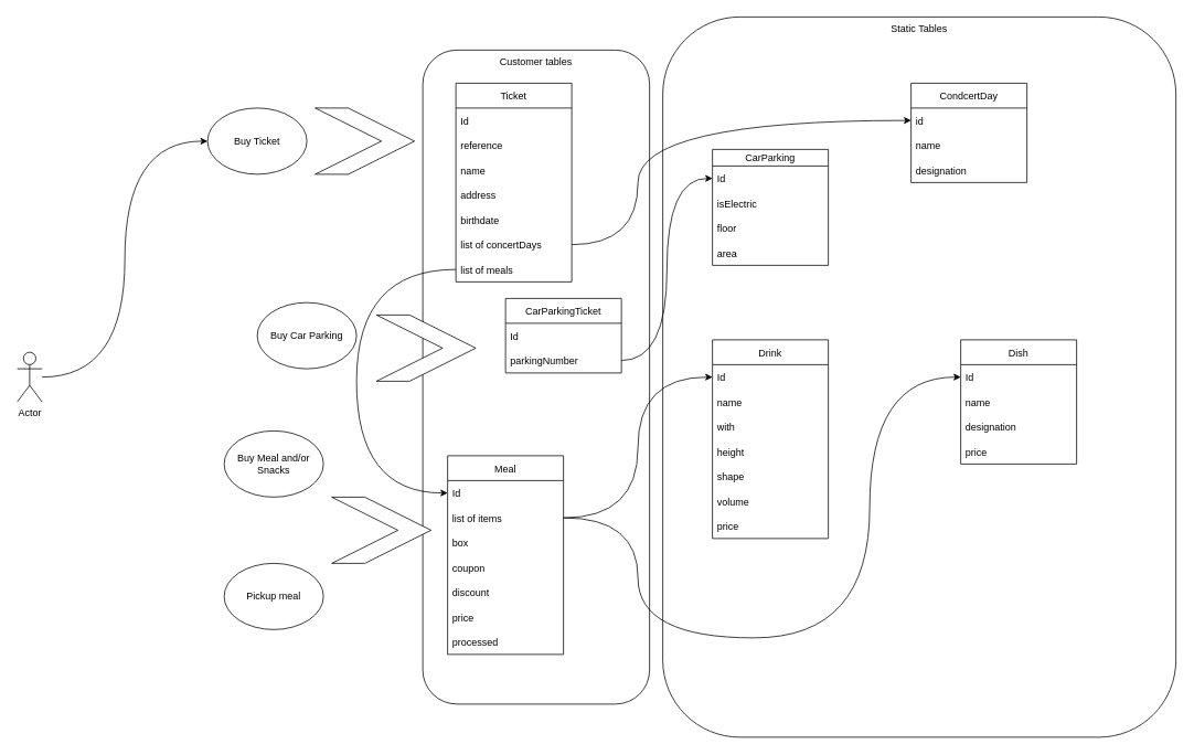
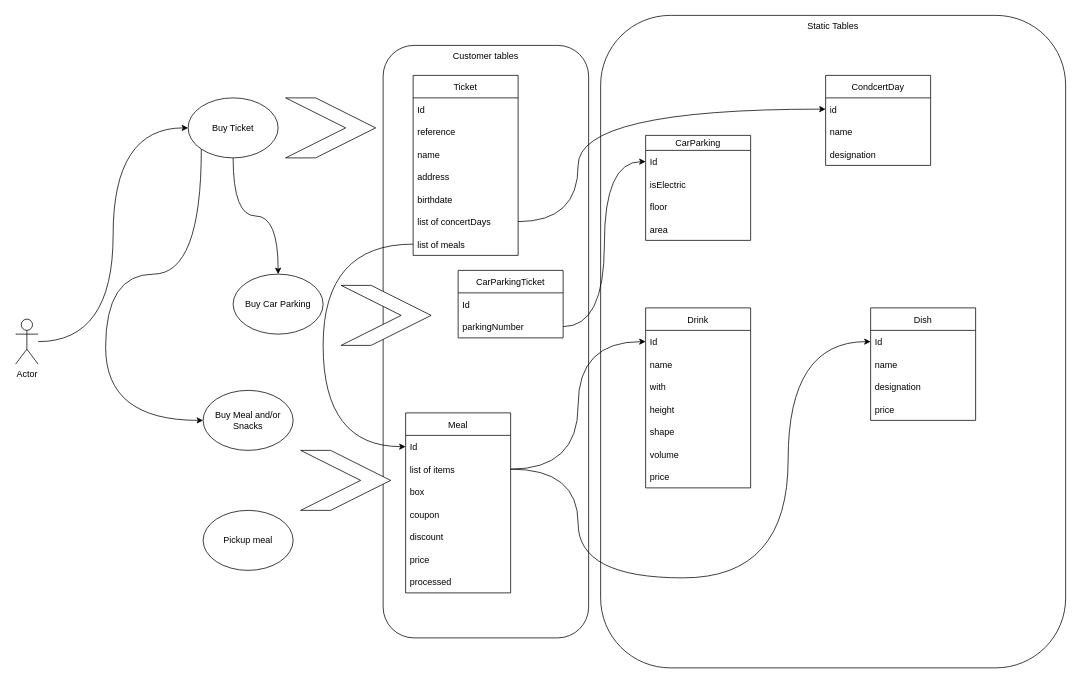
  <mxCell id="0" />
  <mxCell id="1" parent="0" />
  <mxCell id="2" value="Customer tables" style="rounded=1;whiteSpace=wrap;html=1;horizontal=1;verticalAlign=top;" vertex="1" parent="1"><mxGeometry x="510" y="60" width="274" height="790" as="geometry" /></mxCell>
  <mxCell id="3" value="Static Tables" style="rounded=1;whiteSpace=wrap;html=1;horizontal=1;verticalAlign=top;" vertex="1" parent="1"><mxGeometry x="800" y="20" width="620" height="870" as="geometry" /></mxCell>
  <mxCell id="4" style="edgeStyle=orthogonalEdgeStyle;orthogonalLoop=1;jettySize=auto;html=1;entryX=0;entryY=0.5;entryDx=0;entryDy=0;curved=1;" edge="1" parent="1" source="5" target="16"><mxGeometry relative="1" as="geometry" /></mxCell>
  <mxCell id="5" value="Actor" style="shape=umlActor;verticalLabelPosition=bottom;verticalAlign=top;html=1;outlineConnect=0;" vertex="1" parent="1"><mxGeometry x="20" y="425" width="30" height="60" as="geometry" /></mxCell>
  <mxCell id="6" value="Ticket" style="swimlane;fontStyle=0;childLayout=stackLayout;horizontal=1;startSize=30;horizontalStack=0;resizeParent=1;resizeParentMax=0;resizeLast=0;collapsible=1;marginBottom=0;" vertex="1" parent="1"><mxGeometry x="550" y="100" width="140" height="240" as="geometry"><mxRectangle x="490" y="30" width="60" height="30" as="alternateBounds" /></mxGeometry></mxCell>
  <mxCell id="7" value="Id" style="text;strokeColor=none;fillColor=none;align=left;verticalAlign=middle;spacingLeft=4;spacingRight=4;overflow=hidden;points=[[0,0.5],[1,0.5]];portConstraint=eastwest;rotatable=0;" vertex="1" parent="6"><mxGeometry y="30" width="140" height="30" as="geometry" /></mxCell>
  <mxCell id="8" value="reference" style="text;strokeColor=none;fillColor=none;align=left;verticalAlign=middle;spacingLeft=4;spacingRight=4;overflow=hidden;points=[[0,0.5],[1,0.5]];portConstraint=eastwest;rotatable=0;" vertex="1" parent="6"><mxGeometry y="60" width="140" height="30" as="geometry" /></mxCell>
  <mxCell id="9" value="name" style="text;strokeColor=none;fillColor=none;align=left;verticalAlign=middle;spacingLeft=4;spacingRight=4;overflow=hidden;points=[[0,0.5],[1,0.5]];portConstraint=eastwest;rotatable=0;" vertex="1" parent="6"><mxGeometry y="90" width="140" height="30" as="geometry" /></mxCell>
  <mxCell id="10" value="address" style="text;strokeColor=none;fillColor=none;align=left;verticalAlign=middle;spacingLeft=4;spacingRight=4;overflow=hidden;points=[[0,0.5],[1,0.5]];portConstraint=eastwest;rotatable=0;" vertex="1" parent="6"><mxGeometry y="120" width="140" height="30" as="geometry" /></mxCell>
  <mxCell id="11" value="birthdate" style="text;strokeColor=none;fillColor=none;align=left;verticalAlign=middle;spacingLeft=4;spacingRight=4;overflow=hidden;points=[[0,0.5],[1,0.5]];portConstraint=eastwest;rotatable=0;" vertex="1" parent="6"><mxGeometry y="150" width="140" height="30" as="geometry" /></mxCell>
  <mxCell id="12" value="list of concertDays" style="text;strokeColor=none;fillColor=none;align=left;verticalAlign=middle;spacingLeft=4;spacingRight=4;overflow=hidden;points=[[0,0.5],[1,0.5]];portConstraint=eastwest;rotatable=0;" vertex="1" parent="6"><mxGeometry y="180" width="140" height="30" as="geometry" /></mxCell>
  <mxCell id="13" value="list of meals" style="text;strokeColor=none;fillColor=none;align=left;verticalAlign=middle;spacingLeft=4;spacingRight=4;overflow=hidden;points=[[0,0.5],[1,0.5]];portConstraint=eastwest;rotatable=0;" vertex="1" parent="6"><mxGeometry y="210" width="140" height="30" as="geometry" /></mxCell>
+ <mxCell id="14" style="edgeStyle=orthogonalEdgeStyle;curved=1;orthogonalLoop=1;jettySize=auto;html=1;entryX=0.5;entryY=0;entryDx=0;entryDy=0;" edge="1" parent="1" source="16" target="18"><mxGeometry relative="1" as="geometry" /></mxCell>
+ <mxCell id="15" style="edgeStyle=orthogonalEdgeStyle;curved=1;orthogonalLoop=1;jettySize=auto;html=1;exitX=0;exitY=1;exitDx=0;exitDy=0;entryX=0;entryY=0.5;entryDx=0;entryDy=0;" edge="1" parent="1" source="16" target="29"><mxGeometry relative="1" as="geometry"><mxPoint x="240" y="480" as="targetPoint" /><Array as="points"><mxPoint x="268" y="365" /><mxPoint x="140" y="365" /><mxPoint x="140" y="560" /></Array></mxGeometry></mxCell>
  <mxCell id="16" value="Buy Ticket" style="ellipse;whiteSpace=wrap;html=1;" vertex="1" parent="1"><mxGeometry x="250" y="130" width="120" height="80" as="geometry" /></mxCell>
  <mxCell id="17" value="" style="shape=step;perimeter=stepPerimeter;whiteSpace=wrap;html=1;fixedSize=1;size=80;" vertex="1" parent="1"><mxGeometry x="380" y="130" width="120" height="80" as="geometry" /></mxCell>
  <mxCell id="18" value="Buy Car Parking" style="ellipse;whiteSpace=wrap;html=1;" vertex="1" parent="1"><mxGeometry x="310" y="365" width="120" height="80" as="geometry" /></mxCell>
  <mxCell id="19" value="CarParkingTicket" style="swimlane;fontStyle=0;childLayout=stackLayout;horizontal=1;startSize=30;horizontalStack=0;resizeParent=1;resizeParentMax=0;resizeLast=0;collapsible=1;marginBottom=0;" vertex="1" parent="1"><mxGeometry x="610" y="360" width="140" height="90" as="geometry"><mxRectangle x="490" y="30" width="60" height="30" as="alternateBounds" /></mxGeometry></mxCell>
  <mxCell id="20" value="Id" style="text;strokeColor=none;fillColor=none;align=left;verticalAlign=middle;spacingLeft=4;spacingRight=4;overflow=hidden;points=[[0,0.5],[1,0.5]];portConstraint=eastwest;rotatable=0;" vertex="1" parent="19"><mxGeometry y="30" width="140" height="30" as="geometry" /></mxCell>
  <mxCell id="21" value="parkingNumber" style="text;strokeColor=none;fillColor=none;align=left;verticalAlign=middle;spacingLeft=4;spacingRight=4;overflow=hidden;points=[[0,0.5],[1,0.5]];portConstraint=eastwest;rotatable=0;" vertex="1" parent="19"><mxGeometry y="60" width="140" height="30" as="geometry" /></mxCell>
  <mxCell id="22" value="" style="shape=step;perimeter=stepPerimeter;whiteSpace=wrap;html=1;fixedSize=1;size=80;" vertex="1" parent="1"><mxGeometry x="454" y="380" width="120" height="80" as="geometry" /></mxCell>
  <mxCell id="23" value="CarParking" style="swimlane;fontStyle=0;childLayout=stackLayout;horizontal=1;startSize=20;horizontalStack=0;resizeParent=1;resizeParentMax=0;resizeLast=0;collapsible=1;marginBottom=0;" vertex="1" parent="1"><mxGeometry x="860" y="180" width="140" height="140" as="geometry" /></mxCell>
  <mxCell id="24" value="Id" style="text;strokeColor=none;fillColor=none;align=left;verticalAlign=middle;spacingLeft=4;spacingRight=4;overflow=hidden;points=[[0,0.5],[1,0.5]];portConstraint=eastwest;rotatable=0;" vertex="1" parent="23"><mxGeometry y="20" width="140" height="30" as="geometry" /></mxCell>
  <mxCell id="25" value="isElectric" style="text;strokeColor=none;fillColor=none;align=left;verticalAlign=middle;spacingLeft=4;spacingRight=4;overflow=hidden;points=[[0,0.5],[1,0.5]];portConstraint=eastwest;rotatable=0;" vertex="1" parent="23"><mxGeometry y="50" width="140" height="30" as="geometry" /></mxCell>
  <mxCell id="26" value="floor" style="text;strokeColor=none;fillColor=none;align=left;verticalAlign=middle;spacingLeft=4;spacingRight=4;overflow=hidden;points=[[0,0.5],[1,0.5]];portConstraint=eastwest;rotatable=0;" vertex="1" parent="23"><mxGeometry y="80" width="140" height="30" as="geometry" /></mxCell>
  <mxCell id="27" value="area" style="text;strokeColor=none;fillColor=none;align=left;verticalAlign=middle;spacingLeft=4;spacingRight=4;overflow=hidden;points=[[0,0.5],[1,0.5]];portConstraint=eastwest;rotatable=0;" vertex="1" parent="23"><mxGeometry y="110" width="140" height="30" as="geometry" /></mxCell>
  <mxCell id="28" style="edgeStyle=orthogonalEdgeStyle;curved=1;orthogonalLoop=1;jettySize=auto;html=1;entryX=0;entryY=0.5;entryDx=0;entryDy=0;" edge="1" parent="1" source="21" target="24"><mxGeometry relative="1" as="geometry" /></mxCell>
  <mxCell id="29" value="Buy Meal and/or Snacks" style="ellipse;whiteSpace=wrap;html=1;" vertex="1" parent="1"><mxGeometry x="270" y="520" width="120" height="80" as="geometry" /></mxCell>
  <mxCell id="30" value="Pickup meal" style="ellipse;whiteSpace=wrap;html=1;" vertex="1" parent="1"><mxGeometry x="270" y="680" width="120" height="80" as="geometry" /></mxCell>
  <mxCell id="31" value="" style="shape=step;perimeter=stepPerimeter;whiteSpace=wrap;html=1;fixedSize=1;size=80;" vertex="1" parent="1"><mxGeometry x="400" y="600" width="120" height="80" as="geometry" /></mxCell>
  <mxCell id="32" value="Meal" style="swimlane;fontStyle=0;childLayout=stackLayout;horizontal=1;startSize=30;horizontalStack=0;resizeParent=1;resizeParentMax=0;resizeLast=0;collapsible=1;marginBottom=0;" vertex="1" parent="1"><mxGeometry x="540" y="550" width="140" height="240" as="geometry"><mxRectangle x="490" y="30" width="60" height="30" as="alternateBounds" /></mxGeometry></mxCell>
  <mxCell id="33" value="Id" style="text;strokeColor=none;fillColor=none;align=left;verticalAlign=middle;spacingLeft=4;spacingRight=4;overflow=hidden;points=[[0,0.5],[1,0.5]];portConstraint=eastwest;rotatable=0;" vertex="1" parent="32"><mxGeometry y="30" width="140" height="30" as="geometry" /></mxCell>
  <mxCell id="34" value="list of items" style="text;strokeColor=none;fillColor=none;align=left;verticalAlign=middle;spacingLeft=4;spacingRight=4;overflow=hidden;points=[[0,0.5],[1,0.5]];portConstraint=eastwest;rotatable=0;" vertex="1" parent="32"><mxGeometry y="60" width="140" height="30" as="geometry" /></mxCell>
  <mxCell id="35" value="box" style="text;strokeColor=none;fillColor=none;align=left;verticalAlign=middle;spacingLeft=4;spacingRight=4;overflow=hidden;points=[[0,0.5],[1,0.5]];portConstraint=eastwest;rotatable=0;" vertex="1" parent="32"><mxGeometry y="90" width="140" height="30" as="geometry" /></mxCell>
  <mxCell id="36" value="coupon" style="text;strokeColor=none;fillColor=none;align=left;verticalAlign=middle;spacingLeft=4;spacingRight=4;overflow=hidden;points=[[0,0.5],[1,0.5]];portConstraint=eastwest;rotatable=0;" vertex="1" parent="32"><mxGeometry y="120" width="140" height="30" as="geometry" /></mxCell>
  <mxCell id="37" value="discount" style="text;strokeColor=none;fillColor=none;align=left;verticalAlign=middle;spacingLeft=4;spacingRight=4;overflow=hidden;points=[[0,0.5],[1,0.5]];portConstraint=eastwest;rotatable=0;" vertex="1" parent="32"><mxGeometry y="150" width="140" height="30" as="geometry" /></mxCell>
  <mxCell id="38" value="price" style="text;strokeColor=none;fillColor=none;align=left;verticalAlign=middle;spacingLeft=4;spacingRight=4;overflow=hidden;points=[[0,0.5],[1,0.5]];portConstraint=eastwest;rotatable=0;" vertex="1" parent="32"><mxGeometry y="180" width="140" height="30" as="geometry" /></mxCell>
  <mxCell id="39" value="processed" style="text;strokeColor=none;fillColor=none;align=left;verticalAlign=middle;spacingLeft=4;spacingRight=4;overflow=hidden;points=[[0,0.5],[1,0.5]];portConstraint=eastwest;rotatable=0;" vertex="1" parent="32"><mxGeometry y="210" width="140" height="30" as="geometry" /></mxCell>
  <mxCell id="40" value="Drink" style="swimlane;fontStyle=0;childLayout=stackLayout;horizontal=1;startSize=30;horizontalStack=0;resizeParent=1;resizeParentMax=0;resizeLast=0;collapsible=1;marginBottom=0;" vertex="1" parent="1"><mxGeometry x="860" y="410" width="140" height="240" as="geometry"><mxRectangle x="490" y="30" width="60" height="30" as="alternateBounds" /></mxGeometry></mxCell>
  <mxCell id="41" value="Id" style="text;strokeColor=none;fillColor=none;align=left;verticalAlign=middle;spacingLeft=4;spacingRight=4;overflow=hidden;points=[[0,0.5],[1,0.5]];portConstraint=eastwest;rotatable=0;" vertex="1" parent="40"><mxGeometry y="30" width="140" height="30" as="geometry" /></mxCell>
  <mxCell id="42" value="name" style="text;strokeColor=none;fillColor=none;align=left;verticalAlign=middle;spacingLeft=4;spacingRight=4;overflow=hidden;points=[[0,0.5],[1,0.5]];portConstraint=eastwest;rotatable=0;" vertex="1" parent="40"><mxGeometry y="60" width="140" height="30" as="geometry" /></mxCell>
  <mxCell id="43" value="with" style="text;strokeColor=none;fillColor=none;align=left;verticalAlign=middle;spacingLeft=4;spacingRight=4;overflow=hidden;points=[[0,0.5],[1,0.5]];portConstraint=eastwest;rotatable=0;" vertex="1" parent="40"><mxGeometry y="90" width="140" height="30" as="geometry" /></mxCell>
  <mxCell id="44" value="height" style="text;strokeColor=none;fillColor=none;align=left;verticalAlign=middle;spacingLeft=4;spacingRight=4;overflow=hidden;points=[[0,0.5],[1,0.5]];portConstraint=eastwest;rotatable=0;" vertex="1" parent="40"><mxGeometry y="120" width="140" height="30" as="geometry" /></mxCell>
  <mxCell id="45" value="shape" style="text;strokeColor=none;fillColor=none;align=left;verticalAlign=middle;spacingLeft=4;spacingRight=4;overflow=hidden;points=[[0,0.5],[1,0.5]];portConstraint=eastwest;rotatable=0;" vertex="1" parent="40"><mxGeometry y="150" width="140" height="30" as="geometry" /></mxCell>
  <mxCell id="46" value="volume" style="text;strokeColor=none;fillColor=none;align=left;verticalAlign=middle;spacingLeft=4;spacingRight=4;overflow=hidden;points=[[0,0.5],[1,0.5]];portConstraint=eastwest;rotatable=0;" vertex="1" parent="40"><mxGeometry y="180" width="140" height="30" as="geometry" /></mxCell>
  <mxCell id="47" value="price" style="text;strokeColor=none;fillColor=none;align=left;verticalAlign=middle;spacingLeft=4;spacingRight=4;overflow=hidden;points=[[0,0.5],[1,0.5]];portConstraint=eastwest;rotatable=0;" vertex="1" parent="40"><mxGeometry y="210" width="140" height="30" as="geometry" /></mxCell>
  <mxCell id="48" value="Dish" style="swimlane;fontStyle=0;childLayout=stackLayout;horizontal=1;startSize=30;horizontalStack=0;resizeParent=1;resizeParentMax=0;resizeLast=0;collapsible=1;marginBottom=0;" vertex="1" parent="1"><mxGeometry x="1160" y="410" width="140" height="150" as="geometry"><mxRectangle x="490" y="30" width="60" height="30" as="alternateBounds" /></mxGeometry></mxCell>
  <mxCell id="49" value="Id" style="text;strokeColor=none;fillColor=none;align=left;verticalAlign=middle;spacingLeft=4;spacingRight=4;overflow=hidden;points=[[0,0.5],[1,0.5]];portConstraint=eastwest;rotatable=0;" vertex="1" parent="48"><mxGeometry y="30" width="140" height="30" as="geometry" /></mxCell>
  <mxCell id="50" value="name" style="text;strokeColor=none;fillColor=none;align=left;verticalAlign=middle;spacingLeft=4;spacingRight=4;overflow=hidden;points=[[0,0.5],[1,0.5]];portConstraint=eastwest;rotatable=0;" vertex="1" parent="48"><mxGeometry y="60" width="140" height="30" as="geometry" /></mxCell>
  <mxCell id="51" value="designation" style="text;strokeColor=none;fillColor=none;align=left;verticalAlign=middle;spacingLeft=4;spacingRight=4;overflow=hidden;points=[[0,0.5],[1,0.5]];portConstraint=eastwest;rotatable=0;" vertex="1" parent="48"><mxGeometry y="90" width="140" height="30" as="geometry" /></mxCell>
  <mxCell id="52" value="price" style="text;strokeColor=none;fillColor=none;align=left;verticalAlign=middle;spacingLeft=4;spacingRight=4;overflow=hidden;points=[[0,0.5],[1,0.5]];portConstraint=eastwest;rotatable=0;" vertex="1" parent="48"><mxGeometry y="120" width="140" height="30" as="geometry" /></mxCell>
  <mxCell id="53" style="edgeStyle=orthogonalEdgeStyle;curved=1;orthogonalLoop=1;jettySize=auto;html=1;exitX=1;exitY=0.5;exitDx=0;exitDy=0;entryX=0;entryY=0.5;entryDx=0;entryDy=0;" edge="1" parent="1" source="34" target="41"><mxGeometry relative="1" as="geometry" /></mxCell>
  <mxCell id="54" style="edgeStyle=orthogonalEdgeStyle;curved=1;orthogonalLoop=1;jettySize=auto;html=1;entryX=0;entryY=0.5;entryDx=0;entryDy=0;exitX=1;exitY=0.5;exitDx=0;exitDy=0;" edge="1" parent="1" source="34" target="49"><mxGeometry relative="1" as="geometry"><Array as="points"><mxPoint x="770" y="625" /><mxPoint x="770" y="770" /><mxPoint x="1050" y="770" /><mxPoint x="1050" y="455" /></Array></mxGeometry></mxCell>
  <mxCell id="55" value="CondcertDay" style="swimlane;fontStyle=0;childLayout=stackLayout;horizontal=1;startSize=30;horizontalStack=0;resizeParent=1;resizeParentMax=0;resizeLast=0;collapsible=1;marginBottom=0;" vertex="1" parent="1"><mxGeometry x="1100" y="100" width="140" height="120" as="geometry" /></mxCell>
  <mxCell id="56" value="id" style="text;strokeColor=none;fillColor=none;align=left;verticalAlign=middle;spacingLeft=4;spacingRight=4;overflow=hidden;points=[[0,0.5],[1,0.5]];portConstraint=eastwest;rotatable=0;" vertex="1" parent="55"><mxGeometry y="30" width="140" height="30" as="geometry" /></mxCell>
  <mxCell id="57" value="name" style="text;strokeColor=none;fillColor=none;align=left;verticalAlign=middle;spacingLeft=4;spacingRight=4;overflow=hidden;points=[[0,0.5],[1,0.5]];portConstraint=eastwest;rotatable=0;" vertex="1" parent="55"><mxGeometry y="60" width="140" height="30" as="geometry" /></mxCell>
  <mxCell id="58" value="designation" style="text;strokeColor=none;fillColor=none;align=left;verticalAlign=middle;spacingLeft=4;spacingRight=4;overflow=hidden;points=[[0,0.5],[1,0.5]];portConstraint=eastwest;rotatable=0;" vertex="1" parent="55"><mxGeometry y="90" width="140" height="30" as="geometry" /></mxCell>
  <mxCell id="59" style="edgeStyle=orthogonalEdgeStyle;curved=1;orthogonalLoop=1;jettySize=auto;html=1;exitX=1;exitY=0.5;exitDx=0;exitDy=0;entryX=0;entryY=0.5;entryDx=0;entryDy=0;" edge="1" parent="1" source="12" target="56"><mxGeometry relative="1" as="geometry"><Array as="points"><mxPoint x="770" y="295" /><mxPoint x="770" y="145" /></Array></mxGeometry></mxCell>
  <mxCell id="60" style="edgeStyle=orthogonalEdgeStyle;curved=1;orthogonalLoop=1;jettySize=auto;html=1;exitX=0;exitY=0.5;exitDx=0;exitDy=0;entryX=0;entryY=0.5;entryDx=0;entryDy=0;" edge="1" parent="1" source="13" target="33"><mxGeometry relative="1" as="geometry"><Array as="points"><mxPoint x="430" y="325" /><mxPoint x="430" y="595" /></Array></mxGeometry></mxCell>
